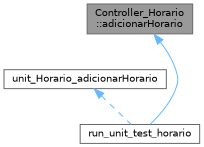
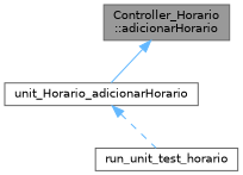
  digraph {
    rankdir=TB
    node [color=grey40 fillcolor=white fontname=Helvetica fontsize=10 shape=box style=filled]
    edge [color=steelblue1 dir=back fontname=Helvetica fontsize=10 labelfontname=Helvetica labelfontsize=10]
    n1 [color=gray40 fillcolor=grey60 fontcolor=black height=0.2 label="Controller_Horario\l::adicionarHorario" width=0.4]
    n2 [height=0.2 label=unit_Horario_adicionarHorario width=0.4]
    n3 [height=0.2 label=run_unit_test_horario width=0.4]
-   n1 -> n3 [style=solid]
+   n1 -> n2 [style=solid]
    n2 -> n3 [style=dashed]
  }
